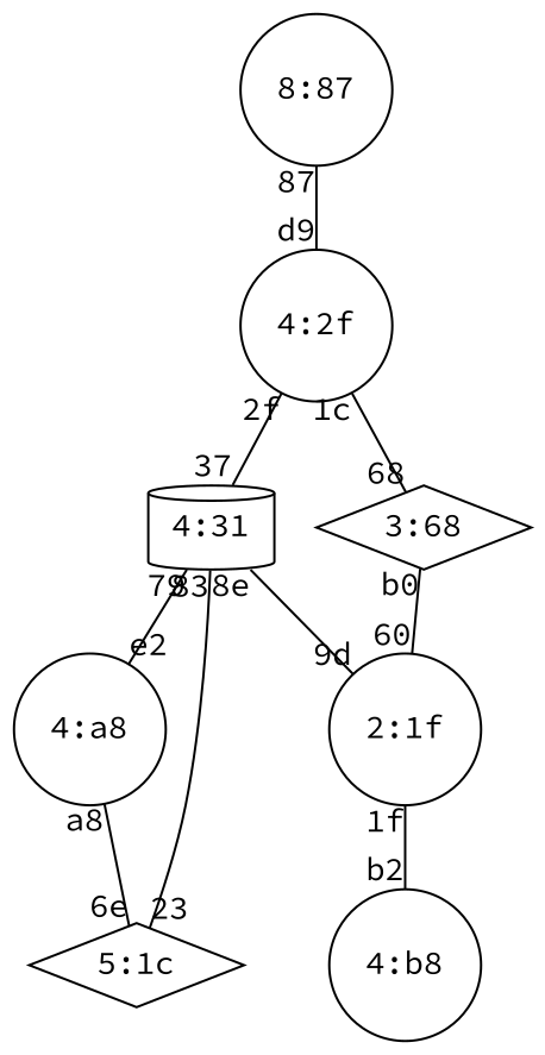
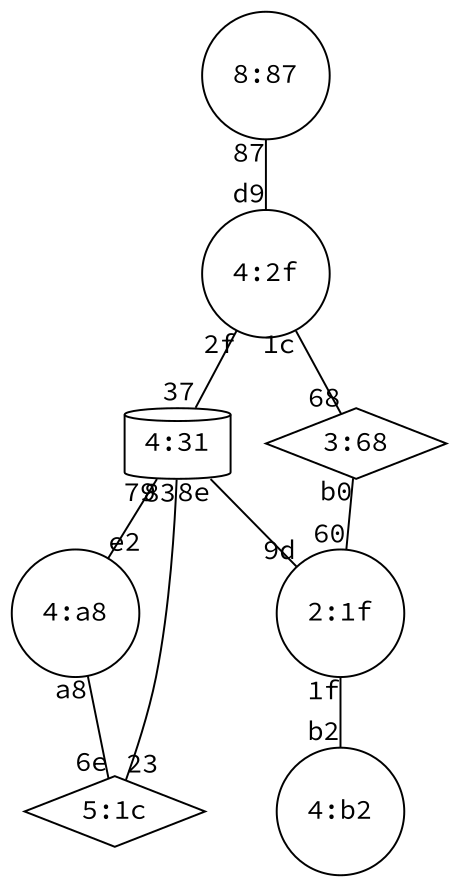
  graph {
    fontname="Source Code Pro"
    node [fontname="Source Code Pro" shape=circle]
    edge [fontname="Source Code Pro"]
    "8:87"
    "4:2f"
    n3 [label="4:31" shape=cylinder]
    "3:68" [shape=diamond]
    "4:a8"
    "2:1f"
    "5:1c" [shape=diamond]
-   "4:b2" [label="4:b8"]
+   "4:b2"
    "8:87" -- "4:2f" [headlabel=d9 taillabel=87]
    "4:2f" -- n3 [headlabel=37 taillabel="2f"]
    "4:2f" -- "3:68" [headlabel=68 taillabel="1c"]
    n3 -- "4:a8" [headlabel=e2 taillabel=79]
    n3 -- "2:1f" [headlabel="9d" taillabel="8e"]
    "3:68" -- "2:1f" [headlabel=60 taillabel=b0]
    "4:a8" -- "5:1c" [headlabel="6e" taillabel=a8]
    "2:1f" -- "4:b2" [headlabel=b2 taillabel="1f"]
    "5:1c" -- n3 [headlabel=83 taillabel=23]
  }
